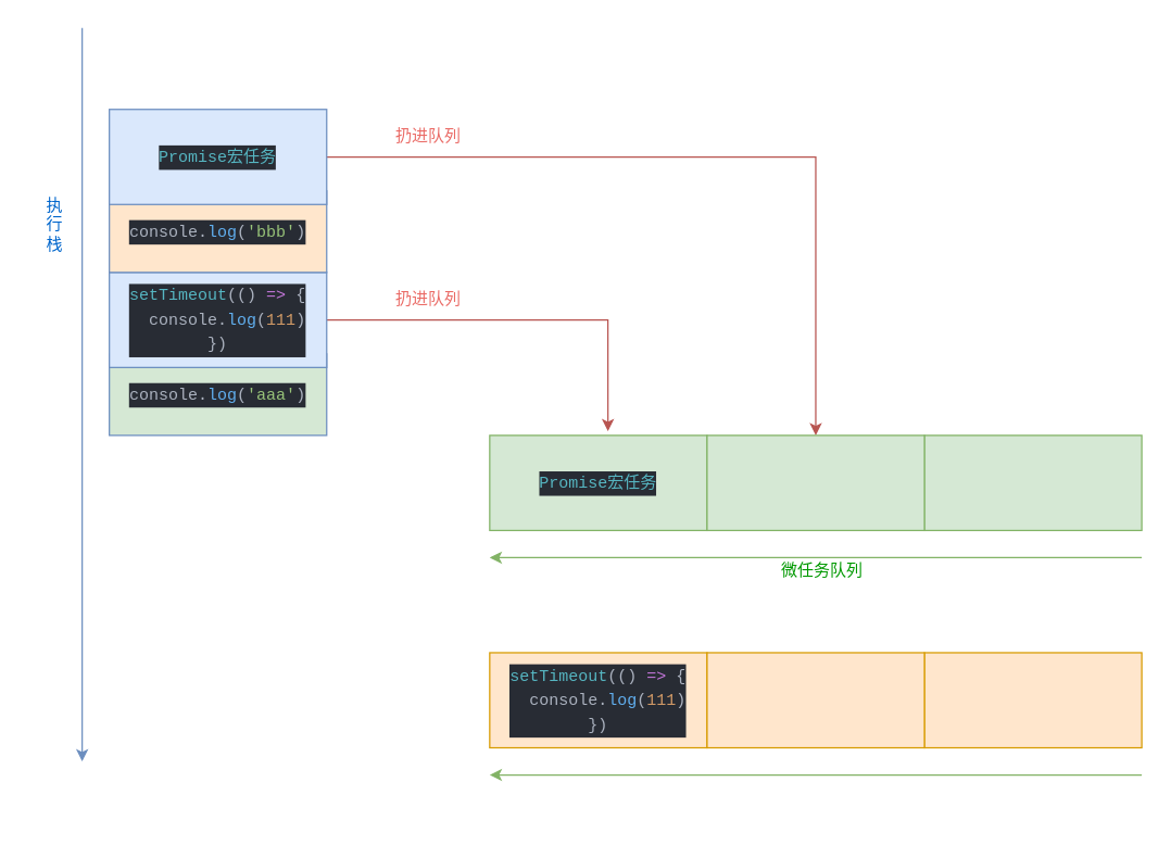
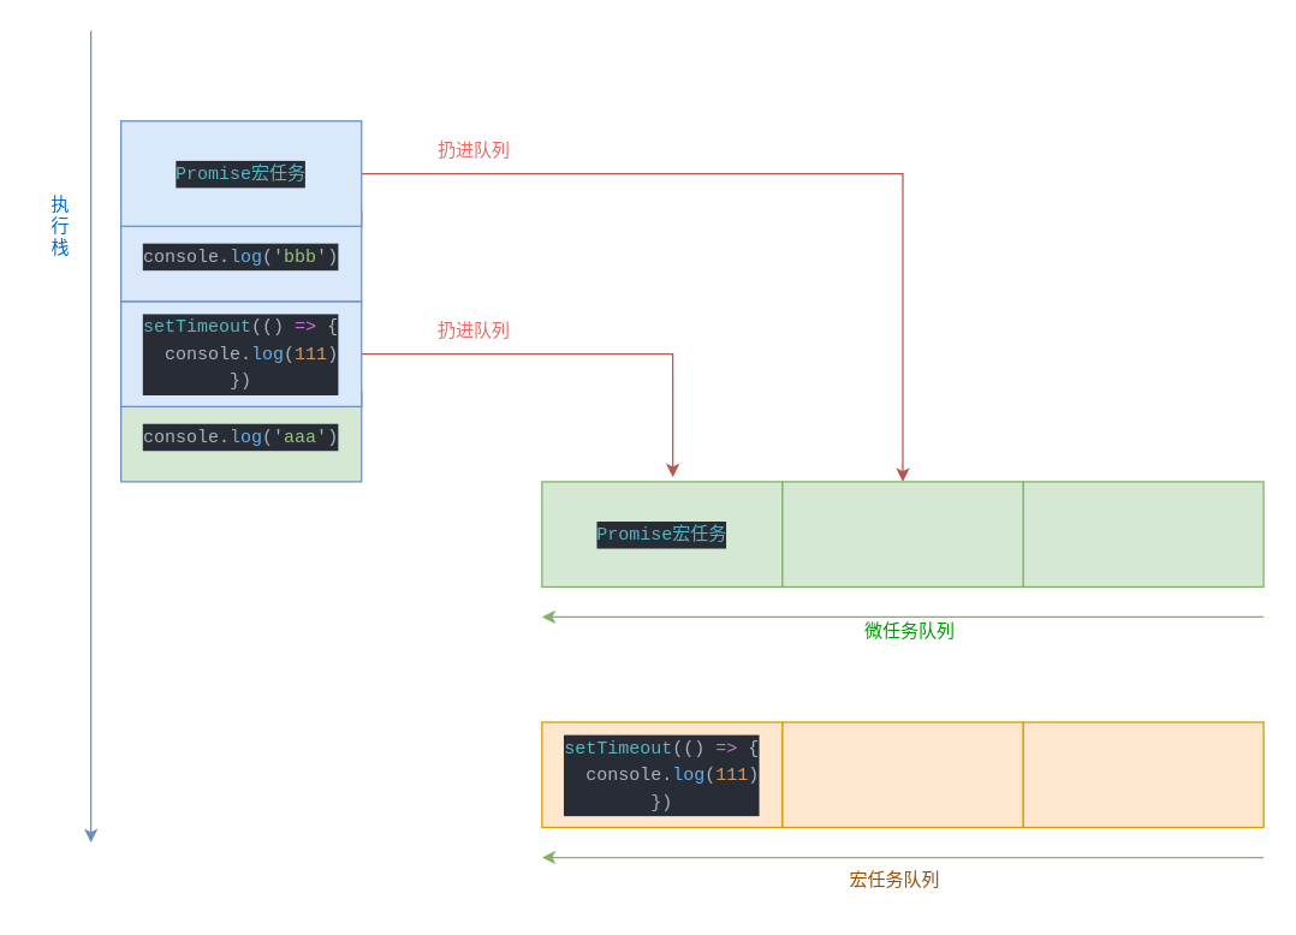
  <mxCell id="0" />
  <mxCell id="1" parent="0" />
  <mxCell id="2" value="&lt;div style=&quot;color: rgb(171 , 178 , 191) ; background-color: rgb(40 , 44 , 52) ; font-family: &amp;#34;menlo&amp;#34; , &amp;#34;monaco&amp;#34; , &amp;#34;courier new&amp;#34; , monospace ; line-height: 18px ; white-space: pre&quot;&gt;console.&lt;span style=&quot;color: #61afef&quot;&gt;log&lt;/span&gt;(&lt;span style=&quot;color: #98c379&quot;&gt;'aaa'&lt;/span&gt;)&lt;/div&gt;" style="rounded=0;whiteSpace=wrap;html=1;fillColor=#d5e8d4;strokeColor=#6c8ebf;" vertex="1" parent="1"><mxGeometry x="80" y="260" width="160" height="60" as="geometry" /></mxCell>
  <mxCell id="3" style="edgeStyle=orthogonalEdgeStyle;rounded=0;orthogonalLoop=1;jettySize=auto;html=1;entryX=0.544;entryY=-0.043;entryDx=0;entryDy=0;entryPerimeter=0;fontColor=#0066CC;fillColor=#f8cecc;strokeColor=#b85450;" edge="1" parent="1" source="4" target="10"><mxGeometry relative="1" as="geometry" /></mxCell>
  <mxCell id="4" value="&lt;div style=&quot;color: rgb(171 , 178 , 191) ; background-color: rgb(40 , 44 , 52) ; font-family: &amp;#34;menlo&amp;#34; , &amp;#34;monaco&amp;#34; , &amp;#34;courier new&amp;#34; , monospace ; line-height: 18px ; white-space: pre&quot;&gt;&lt;div&gt;&lt;span style=&quot;color: #56b6c2&quot;&gt;setTimeout&lt;/span&gt;(() &lt;span style=&quot;color: #c678dd&quot;&gt;=&amp;gt;&lt;/span&gt; {&lt;/div&gt;&lt;div&gt;  console.&lt;span style=&quot;color: #61afef&quot;&gt;log&lt;/span&gt;(&lt;span style=&quot;color: #d19a66&quot;&gt;111&lt;/span&gt;)&lt;/div&gt;&lt;div&gt;})&lt;/div&gt;&lt;/div&gt;" style="rounded=0;whiteSpace=wrap;html=1;fillColor=#dae8fc;strokeColor=#6c8ebf;" vertex="1" parent="1"><mxGeometry x="80" y="200" width="160" height="70" as="geometry" /></mxCell>
- <mxCell id="5" value="&lt;div style=&quot;color: rgb(171 , 178 , 191) ; background-color: rgb(40 , 44 , 52) ; font-family: &amp;#34;menlo&amp;#34; , &amp;#34;monaco&amp;#34; , &amp;#34;courier new&amp;#34; , monospace ; line-height: 18px ; white-space: pre&quot;&gt;console.&lt;span style=&quot;color: #61afef&quot;&gt;log&lt;/span&gt;(&lt;span style=&quot;color: #98c379&quot;&gt;'bbb'&lt;/span&gt;)&lt;/div&gt;" style="rounded=0;whiteSpace=wrap;html=1;fillColor=#ffe6cc;strokeColor=#6c8ebf;" vertex="1" parent="1"><mxGeometry x="80" y="140" width="160" height="60" as="geometry" /></mxCell>
+ <mxCell id="5" value="&lt;div style=&quot;color: rgb(171 , 178 , 191) ; background-color: rgb(40 , 44 , 52) ; font-family: &amp;#34;menlo&amp;#34; , &amp;#34;monaco&amp;#34; , &amp;#34;courier new&amp;#34; , monospace ; line-height: 18px ; white-space: pre&quot;&gt;console.&lt;span style=&quot;color: #61afef&quot;&gt;log&lt;/span&gt;(&lt;span style=&quot;color: #98c379&quot;&gt;'bbb'&lt;/span&gt;)&lt;/div&gt;" style="rounded=0;whiteSpace=wrap;html=1;fillColor=#dae8fc;strokeColor=#6c8ebf;" vertex="1" parent="1"><mxGeometry x="80" y="140" width="160" height="60" as="geometry" /></mxCell>
  <mxCell id="6" style="edgeStyle=orthogonalEdgeStyle;rounded=0;orthogonalLoop=1;jettySize=auto;html=1;entryX=0.5;entryY=0;entryDx=0;entryDy=0;fontColor=#0066CC;fillColor=#f8cecc;strokeColor=#b85450;" edge="1" parent="1" source="7" target="11"><mxGeometry relative="1" as="geometry" /></mxCell>
  <mxCell id="7" value="&lt;div style=&quot;background-color: rgb(40 , 44 , 52) ; font-family: &amp;#34;menlo&amp;#34; , &amp;#34;monaco&amp;#34; , &amp;#34;courier new&amp;#34; , monospace ; line-height: 18px ; white-space: pre&quot;&gt;&lt;div&gt;&lt;font color=&quot;#56b6c2&quot;&gt;Promise宏任务&lt;/font&gt;&lt;/div&gt;&lt;/div&gt;" style="rounded=0;whiteSpace=wrap;html=1;fillColor=#dae8fc;strokeColor=#6c8ebf;" vertex="1" parent="1"><mxGeometry x="80" y="80" width="160" height="70" as="geometry" /></mxCell>
  <mxCell id="8" value="" style="endArrow=classic;html=1;fillColor=#dae8fc;strokeColor=#6c8ebf;" edge="1" parent="1"><mxGeometry width="50" height="50" relative="1" as="geometry"><mxPoint x="60" y="20" as="sourcePoint" /><mxPoint x="60" y="560" as="targetPoint" /></mxGeometry></mxCell>
  <mxCell id="9" value="&lt;div style=&quot;background-color: rgb(40 , 44 , 52) ; font-family: &amp;#34;menlo&amp;#34; , &amp;#34;monaco&amp;#34; , &amp;#34;courier new&amp;#34; , monospace ; line-height: 18px ; white-space: pre&quot;&gt;&lt;div style=&quot;color: rgb(171 , 178 , 191)&quot;&gt;&lt;br&gt;&lt;/div&gt;&lt;/div&gt;" style="rounded=0;whiteSpace=wrap;html=1;fillColor=#d5e8d4;strokeColor=#82b366;" vertex="1" parent="1"><mxGeometry x="680" y="320" width="160" height="70" as="geometry" /></mxCell>
  <mxCell id="10" value="&lt;div style=&quot;color: rgb(171 , 178 , 191) ; background-color: rgb(40 , 44 , 52) ; font-family: &amp;#34;menlo&amp;#34; , &amp;#34;monaco&amp;#34; , &amp;#34;courier new&amp;#34; , monospace ; line-height: 18px ; white-space: pre&quot;&gt;&lt;span style=&quot;color: rgb(86 , 182 , 194)&quot;&gt;Promise宏任务&lt;/span&gt;&lt;br&gt;&lt;/div&gt;" style="rounded=0;whiteSpace=wrap;html=1;fillColor=#d5e8d4;strokeColor=#82b366;" vertex="1" parent="1"><mxGeometry x="360" y="320" width="160" height="70" as="geometry" /></mxCell>
  <mxCell id="11" value="&lt;div style=&quot;background-color: rgb(40 , 44 , 52) ; font-family: &amp;#34;menlo&amp;#34; , &amp;#34;monaco&amp;#34; , &amp;#34;courier new&amp;#34; , monospace ; line-height: 18px ; white-space: pre&quot;&gt;&lt;div style=&quot;color: rgb(171 , 178 , 191)&quot;&gt;&lt;br&gt;&lt;/div&gt;&lt;/div&gt;" style="rounded=0;whiteSpace=wrap;html=1;fillColor=#d5e8d4;strokeColor=#82b366;" vertex="1" parent="1"><mxGeometry x="520" y="320" width="160" height="70" as="geometry" /></mxCell>
  <mxCell id="12" value="" style="endArrow=classic;html=1;fillColor=#d5e8d4;strokeColor=#82b366;" edge="1" parent="1"><mxGeometry width="50" height="50" relative="1" as="geometry"><mxPoint x="840" y="410" as="sourcePoint" /><mxPoint x="360" y="410" as="targetPoint" /></mxGeometry></mxCell>
- <mxCell id="13" value="执&lt;br&gt;行&lt;br&gt;栈" style="text;html=1;strokeColor=none;fillColor=none;align=center;verticalAlign=middle;whiteSpace=wrap;rounded=0;fontColor=#0066CC;" vertex="1" parent="1"><mxGeometry x="20" y="125" width="40" height="80" as="geometry" /></mxCell>
+ <mxCell id="13" value="执&lt;br&gt;行&lt;br&gt;栈" style="text;html=1;strokeColor=none;fillColor=none;align=center;verticalAlign=middle;whiteSpace=wrap;rounded=0;fontColor=#0066CC;" vertex="1" parent="1"><mxGeometry x="20" y="110" width="40" height="80" as="geometry" /></mxCell>
  <mxCell id="14" value="微任务队列" style="text;html=1;strokeColor=none;fillColor=none;align=center;verticalAlign=middle;whiteSpace=wrap;rounded=0;fontColor=#009900;" vertex="1" parent="1"><mxGeometry x="570" y="405" width="70" height="30" as="geometry" /></mxCell>
  <mxCell id="15" value="扔进队列" style="text;html=1;strokeColor=none;fillColor=none;align=center;verticalAlign=middle;whiteSpace=wrap;rounded=0;fontColor=#EA6B66;" vertex="1" parent="1"><mxGeometry x="280" y="90" width="70" height="20" as="geometry" /></mxCell>
  <mxCell id="16" value="扔进队列" style="text;html=1;strokeColor=none;fillColor=none;align=center;verticalAlign=middle;whiteSpace=wrap;rounded=0;fontColor=#EA6B66;" vertex="1" parent="1"><mxGeometry x="280" y="210" width="70" height="20" as="geometry" /></mxCell>
  <mxCell id="17" value="&lt;div style=&quot;background-color: rgb(40 , 44 , 52) ; font-family: &amp;#34;menlo&amp;#34; , &amp;#34;monaco&amp;#34; , &amp;#34;courier new&amp;#34; , monospace ; line-height: 18px ; white-space: pre&quot;&gt;&lt;div style=&quot;color: rgb(171 , 178 , 191)&quot;&gt;&lt;br&gt;&lt;/div&gt;&lt;/div&gt;" style="rounded=0;whiteSpace=wrap;html=1;fillColor=#ffe6cc;strokeColor=#d79b00;" vertex="1" parent="1"><mxGeometry x="680" y="480" width="160" height="70" as="geometry" /></mxCell>
  <mxCell id="18" value="&lt;div style=&quot;color: rgb(171 , 178 , 191) ; background-color: rgb(40 , 44 , 52) ; font-family: &amp;#34;menlo&amp;#34; , &amp;#34;monaco&amp;#34; , &amp;#34;courier new&amp;#34; , monospace ; line-height: 18px ; white-space: pre&quot;&gt;&lt;div&gt;&lt;span style=&quot;color: rgb(86 , 182 , 194)&quot;&gt;setTimeout&lt;/span&gt;(() &lt;span style=&quot;color: rgb(198 , 120 , 221)&quot;&gt;=&amp;gt;&lt;/span&gt; {&lt;/div&gt;&lt;div&gt;  console.&lt;span style=&quot;color: rgb(97 , 175 , 239)&quot;&gt;log&lt;/span&gt;(&lt;span style=&quot;color: rgb(209 , 154 , 102)&quot;&gt;111&lt;/span&gt;)&lt;/div&gt;&lt;div&gt;})&lt;/div&gt;&lt;/div&gt;" style="rounded=0;whiteSpace=wrap;html=1;fillColor=#ffe6cc;strokeColor=#d79b00;" vertex="1" parent="1"><mxGeometry x="360" y="480" width="160" height="70" as="geometry" /></mxCell>
  <mxCell id="19" value="&lt;div style=&quot;background-color: rgb(40 , 44 , 52) ; font-family: &amp;#34;menlo&amp;#34; , &amp;#34;monaco&amp;#34; , &amp;#34;courier new&amp;#34; , monospace ; line-height: 18px ; white-space: pre&quot;&gt;&lt;div style=&quot;color: rgb(171 , 178 , 191)&quot;&gt;&lt;br&gt;&lt;/div&gt;&lt;/div&gt;" style="rounded=0;whiteSpace=wrap;html=1;fillColor=#ffe6cc;strokeColor=#d79b00;" vertex="1" parent="1"><mxGeometry x="520" y="480" width="160" height="70" as="geometry" /></mxCell>
  <mxCell id="20" value="" style="endArrow=classic;html=1;fillColor=#d5e8d4;strokeColor=#82b366;" edge="1" parent="1"><mxGeometry width="50" height="50" relative="1" as="geometry"><mxPoint x="840" y="570" as="sourcePoint" /><mxPoint x="360" y="570" as="targetPoint" /></mxGeometry></mxCell>
+ <mxCell id="21" value="宏任务队列" style="text;html=1;strokeColor=none;fillColor=none;align=center;verticalAlign=middle;whiteSpace=wrap;rounded=0;fontColor=#994C00;" vertex="1" parent="1"><mxGeometry x="560" y="570" width="70" height="30" as="geometry" /></mxCell>
